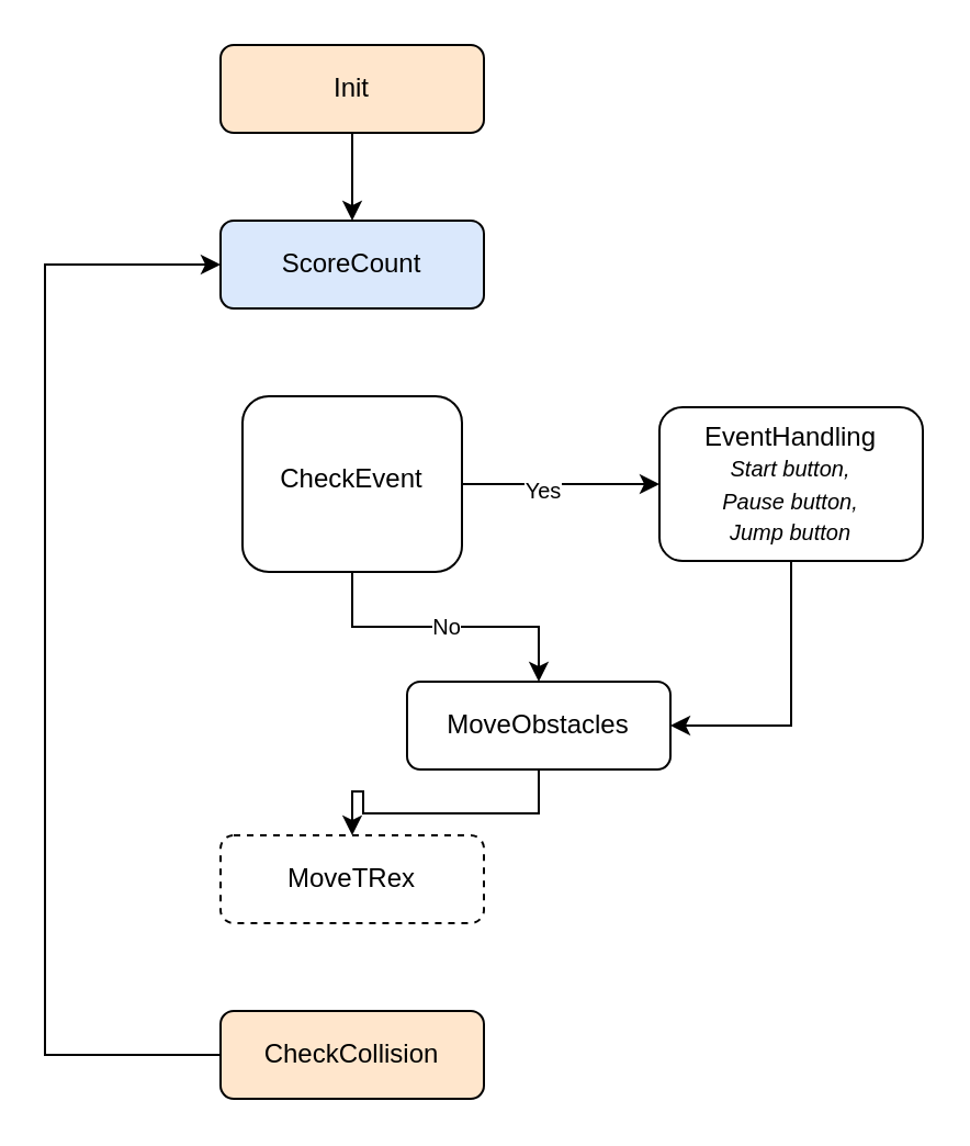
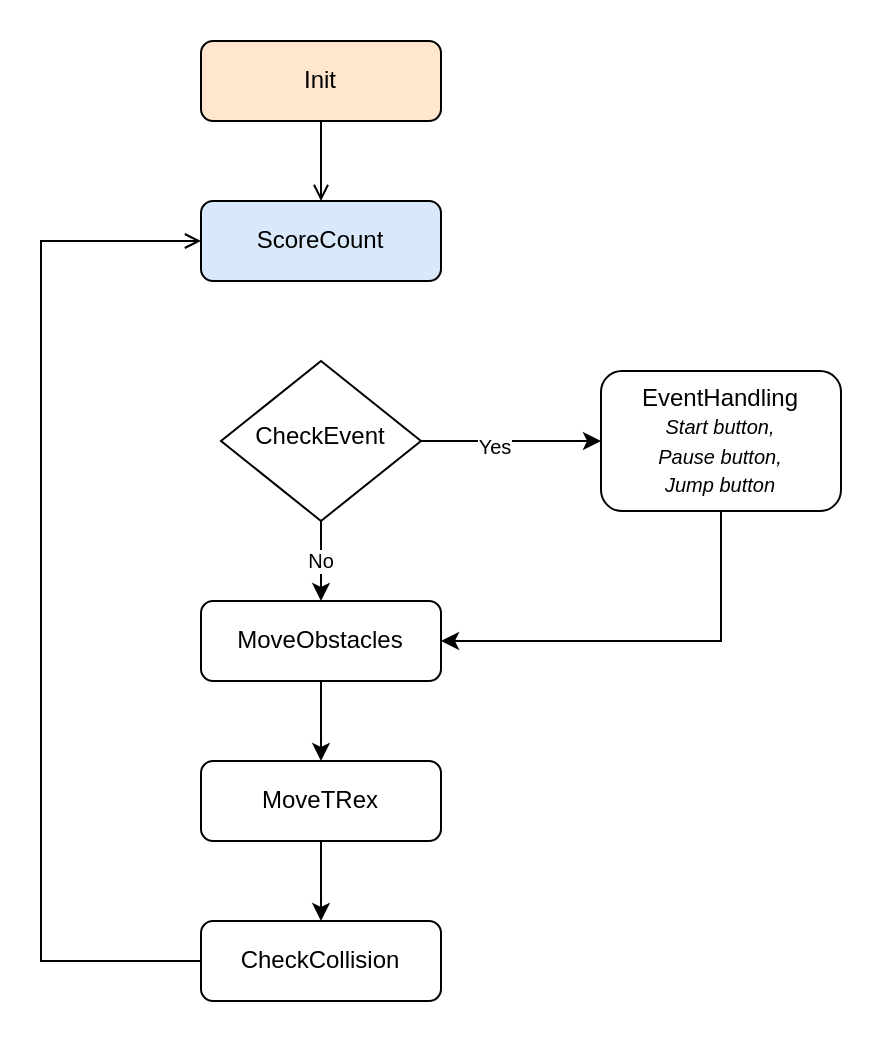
  <mxCell id="0" />
  <mxCell id="1" parent="0" />
- <mxCell id="2" style="edgeStyle=orthogonalEdgeStyle;rounded=0;orthogonalLoop=1;jettySize=auto;html=1;exitX=0.5;exitY=1;exitDx=0;exitDy=0;entryX=0.5;entryY=0;entryDx=0;entryDy=0;fontSize=10;" edge="1" parent="1" source="3" target="4"><mxGeometry relative="1" as="geometry" /></mxCell>
+ <mxCell id="2" style="edgeStyle=orthogonalEdgeStyle;rounded=0;orthogonalLoop=1;jettySize=auto;html=1;exitX=0.5;exitY=1;exitDx=0;exitDy=0;entryX=0.5;entryY=0;entryDx=0;entryDy=0;fontSize=10;endArrow=open;" edge="1" parent="1" source="3" target="4"><mxGeometry relative="1" as="geometry" /></mxCell>
  <mxCell id="3" value="Init" style="rounded=1;whiteSpace=wrap;html=1;fontSize=12;glass=0;strokeWidth=1;shadow=0;fillColor=#ffe6cc;" parent="1" vertex="1"><mxGeometry x="100" y="20" width="120" height="40" as="geometry" /></mxCell>
  <mxCell id="4" value="ScoreCount" style="rounded=1;whiteSpace=wrap;html=1;fontSize=12;glass=0;strokeWidth=1;shadow=0;fillColor=#dae8fc;" vertex="1" parent="1"><mxGeometry x="100" y="100" width="120" height="40" as="geometry" /></mxCell>
  <mxCell id="5" style="edgeStyle=orthogonalEdgeStyle;rounded=0;orthogonalLoop=1;jettySize=auto;html=1;exitX=1;exitY=0.5;exitDx=0;exitDy=0;entryX=0;entryY=0.5;entryDx=0;entryDy=0;fontSize=10;labelPosition=center;verticalLabelPosition=middle;align=center;verticalAlign=middle;" edge="1" parent="1" source="8" target="10"><mxGeometry relative="1" as="geometry"><Array as="points"><mxPoint x="280" y="220" /><mxPoint x="280" y="220" /></Array></mxGeometry></mxCell>
  <mxCell id="6" value="Yes" style="edgeLabel;html=1;align=center;verticalAlign=middle;resizable=0;points=[];fontSize=10;" vertex="1" connectable="0" parent="5"><mxGeometry x="-0.211" y="-2" relative="1" as="geometry"><mxPoint as="offset" /></mxGeometry></mxCell>
  <mxCell id="7" value="No" style="edgeStyle=orthogonalEdgeStyle;rounded=0;orthogonalLoop=1;jettySize=auto;html=1;exitX=0.5;exitY=1;exitDx=0;exitDy=0;entryX=0.5;entryY=0;entryDx=0;entryDy=0;fontSize=10;" edge="1" parent="1" source="8" target="12"><mxGeometry relative="1" as="geometry" /></mxCell>
- <mxCell id="8" value="CheckEvent" style="whiteSpace=wrap;html=1;shadow=0;fontFamily=Helvetica;fontSize=12;align=center;strokeWidth=1;spacing=6;spacingTop=-4;rounded=1;" vertex="1" parent="1"><mxGeometry x="110" y="180" width="100" height="80" as="geometry" /></mxCell>
+ <mxCell id="8" value="CheckEvent" style="rhombus;whiteSpace=wrap;html=1;shadow=0;fontFamily=Helvetica;fontSize=12;align=center;strokeWidth=1;spacing=6;spacingTop=-4;" vertex="1" parent="1"><mxGeometry x="110" y="180" width="100" height="80" as="geometry" /></mxCell>
  <mxCell id="9" style="edgeStyle=orthogonalEdgeStyle;rounded=0;orthogonalLoop=1;jettySize=auto;html=1;exitX=0.5;exitY=1;exitDx=0;exitDy=0;entryX=1;entryY=0.5;entryDx=0;entryDy=0;fontSize=10;" edge="1" parent="1" source="10" target="12"><mxGeometry relative="1" as="geometry" /></mxCell>
  <mxCell id="10" value="EventHandling&lt;br&gt;&lt;i style=&quot;font-size: 10px&quot;&gt;Start button, &lt;br&gt;Pause button, &lt;br&gt;Jump button&lt;/i&gt;" style="rounded=1;whiteSpace=wrap;html=1;fontSize=12;glass=0;strokeWidth=1;shadow=0;" vertex="1" parent="1"><mxGeometry x="300" y="185" width="120" height="70" as="geometry" /></mxCell>
  <mxCell id="11" style="edgeStyle=orthogonalEdgeStyle;rounded=0;orthogonalLoop=1;jettySize=auto;html=1;exitX=0.5;exitY=1;exitDx=0;exitDy=0;entryX=0.5;entryY=0;entryDx=0;entryDy=0;fontSize=10;" edge="1" parent="1" source="12" target="14"><mxGeometry relative="1" as="geometry" /></mxCell>
- <mxCell id="12" value="MoveObstacles" style="rounded=1;whiteSpace=wrap;html=1;fontSize=12;glass=0;strokeWidth=1;shadow=0;" vertex="1" parent="1"><mxGeometry x="185" y="310" width="120" height="40" as="geometry" /></mxCell>
- <mxCell id="14" value="MoveTRex" style="rounded=1;whiteSpace=wrap;html=1;fontSize=12;glass=0;strokeWidth=1;shadow=0;dashed=1;" vertex="1" parent="1"><mxGeometry x="100" y="380" width="120" height="40" as="geometry" /></mxCell>
- <mxCell id="15" style="edgeStyle=orthogonalEdgeStyle;rounded=0;orthogonalLoop=1;jettySize=auto;html=1;exitX=0;exitY=0.5;exitDx=0;exitDy=0;fontSize=10;entryX=0;entryY=0.5;entryDx=0;entryDy=0;" edge="1" parent="1" source="16" target="4"><mxGeometry relative="1" as="geometry"><mxPoint x="20" y="170" as="targetPoint" /><Array as="points"><mxPoint x="20" y="480" /><mxPoint x="20" y="120" /></Array></mxGeometry></mxCell>
- <mxCell id="16" value="CheckCollision" style="rounded=1;whiteSpace=wrap;html=1;fontSize=12;glass=0;strokeWidth=1;shadow=0;fillColor=#ffe6cc;" vertex="1" parent="1"><mxGeometry x="100" y="460" width="120" height="40" as="geometry" /></mxCell>
+ <mxCell id="12" value="MoveObstacles" style="rounded=1;whiteSpace=wrap;html=1;fontSize=12;glass=0;strokeWidth=1;shadow=0;" vertex="1" parent="1"><mxGeometry x="100" y="300" width="120" height="40" as="geometry" /></mxCell>
+ <mxCell id="13" style="edgeStyle=orthogonalEdgeStyle;rounded=0;orthogonalLoop=1;jettySize=auto;html=1;exitX=0.5;exitY=1;exitDx=0;exitDy=0;entryX=0.5;entryY=0;entryDx=0;entryDy=0;fontSize=10;" edge="1" parent="1" source="14" target="16"><mxGeometry relative="1" as="geometry" /></mxCell>
+ <mxCell id="14" value="MoveTRex" style="rounded=1;whiteSpace=wrap;html=1;fontSize=12;glass=0;strokeWidth=1;shadow=0;" vertex="1" parent="1"><mxGeometry x="100" y="380" width="120" height="40" as="geometry" /></mxCell>
+ <mxCell id="15" style="edgeStyle=orthogonalEdgeStyle;rounded=0;orthogonalLoop=1;jettySize=auto;html=1;exitX=0;exitY=0.5;exitDx=0;exitDy=0;fontSize=10;entryX=0;entryY=0.5;entryDx=0;entryDy=0;endArrow=open;" edge="1" parent="1" source="16" target="4"><mxGeometry relative="1" as="geometry"><mxPoint x="20" y="170" as="targetPoint" /><Array as="points"><mxPoint x="20" y="480" /><mxPoint x="20" y="120" /></Array></mxGeometry></mxCell>
+ <mxCell id="16" value="CheckCollision" style="rounded=1;whiteSpace=wrap;html=1;fontSize=12;glass=0;strokeWidth=1;shadow=0;" vertex="1" parent="1"><mxGeometry x="100" y="460" width="120" height="40" as="geometry" /></mxCell>
